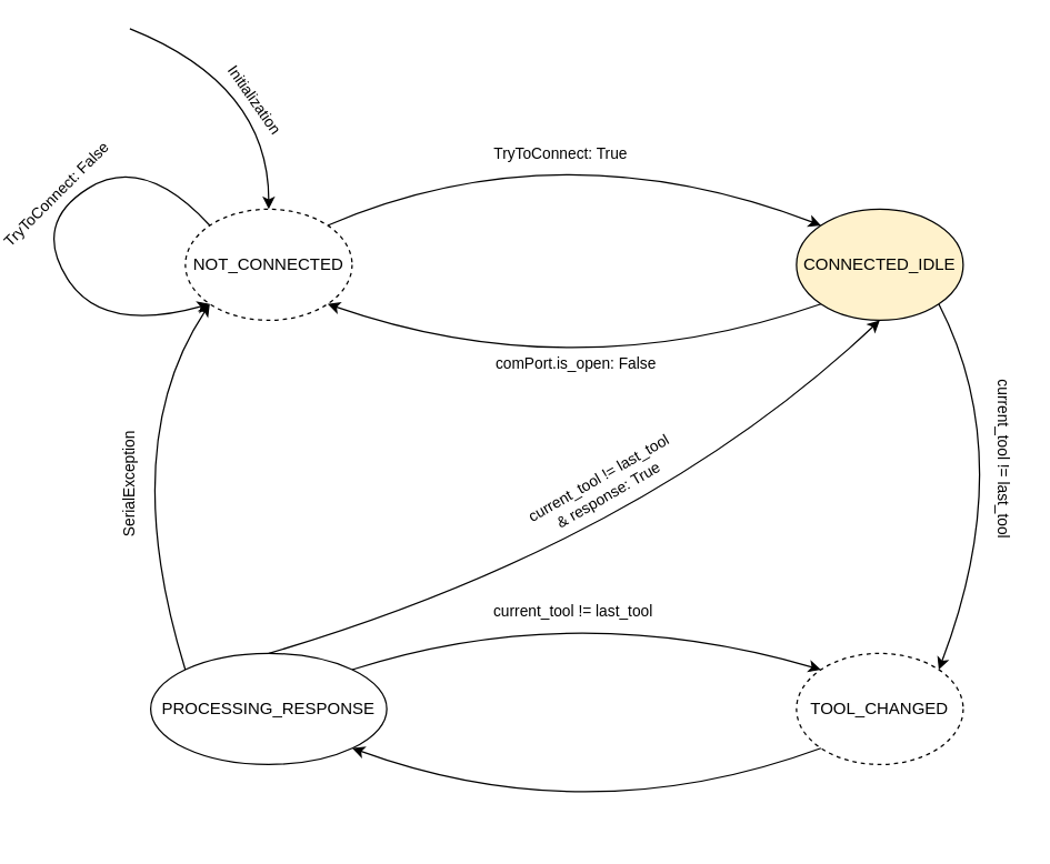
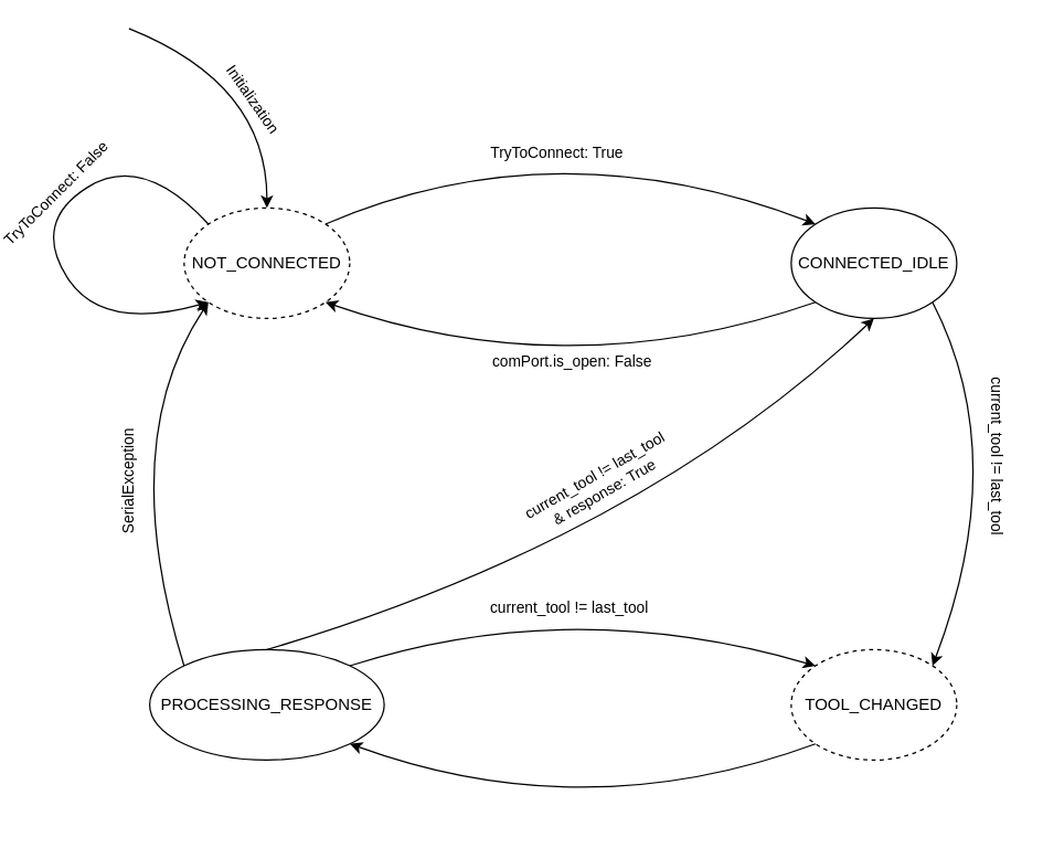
  <mxCell id="0" />
  <mxCell id="1" parent="0" />
  <mxCell id="2" value="NOT_CONNECTED" style="ellipse;whiteSpace=wrap;html=1;dashed=1;" vertex="1" parent="1"><mxGeometry x="130" y="150" width="120" height="80" as="geometry" /></mxCell>
- <mxCell id="3" value="CONNECTED_IDLE" style="ellipse;whiteSpace=wrap;html=1;fillColor=#fff2cc;" vertex="1" parent="1"><mxGeometry x="570" y="150" width="120" height="80" as="geometry" /></mxCell>
+ <mxCell id="3" value="CONNECTED_IDLE" style="ellipse;whiteSpace=wrap;html=1;" vertex="1" parent="1"><mxGeometry x="570" y="150" width="120" height="80" as="geometry" /></mxCell>
  <mxCell id="4" value="PROCESSING_RESPONSE" style="ellipse;whiteSpace=wrap;html=1;" vertex="1" parent="1"><mxGeometry x="105" y="470" width="170" height="80" as="geometry" /></mxCell>
  <mxCell id="5" value="TOOL_CHANGED" style="ellipse;whiteSpace=wrap;html=1;dashed=1;" vertex="1" parent="1"><mxGeometry x="570" y="470" width="120" height="80" as="geometry" /></mxCell>
  <mxCell id="6" value="" style="curved=1;endArrow=classic;html=1;rounded=0;exitX=1;exitY=0;exitDx=0;exitDy=0;entryX=0;entryY=0;entryDx=0;entryDy=0;" edge="1" parent="1" source="2" target="3"><mxGeometry width="50" height="50" relative="1" as="geometry"><mxPoint x="360" y="140" as="sourcePoint" /><mxPoint x="410" y="90" as="targetPoint" /><Array as="points"><mxPoint x="400" y="90" /></Array></mxGeometry></mxCell>
  <mxCell id="7" value="TryToConnect: True" style="edgeLabel;html=1;align=center;verticalAlign=middle;resizable=0;points=[];" vertex="1" connectable="0" parent="6"><mxGeometry x="-0.185" y="-33" relative="1" as="geometry"><mxPoint x="11" y="-21" as="offset" /></mxGeometry></mxCell>
  <mxCell id="8" value="" style="curved=1;endArrow=classic;html=1;rounded=0;exitX=0;exitY=1;exitDx=0;exitDy=0;entryX=1;entryY=1;entryDx=0;entryDy=0;" edge="1" parent="1" source="3" target="2"><mxGeometry width="50" height="50" relative="1" as="geometry"><mxPoint x="242" y="172" as="sourcePoint" /><mxPoint x="598" y="172" as="targetPoint" /><Array as="points"><mxPoint x="410" y="280" /></Array></mxGeometry></mxCell>
  <mxCell id="9" value="comPort.is_open: False" style="edgeLabel;html=1;align=center;verticalAlign=middle;resizable=0;points=[];" vertex="1" connectable="0" parent="8"><mxGeometry x="-0.185" y="-33" relative="1" as="geometry"><mxPoint x="-22" y="23" as="offset" /></mxGeometry></mxCell>
  <mxCell id="10" value="" style="curved=1;endArrow=classic;html=1;rounded=0;exitX=0;exitY=1;exitDx=0;exitDy=0;entryX=1;entryY=1;entryDx=0;entryDy=0;" edge="1" parent="1" source="5" target="4"><mxGeometry width="50" height="50" relative="1" as="geometry"><mxPoint x="598" y="228" as="sourcePoint" /><mxPoint x="242" y="228" as="targetPoint" /><Array as="points"><mxPoint x="420" y="600" /></Array></mxGeometry></mxCell>
  <mxCell id="11" value="" style="curved=1;endArrow=classic;html=1;rounded=0;exitX=1;exitY=0;exitDx=0;exitDy=0;entryX=0;entryY=0;entryDx=0;entryDy=0;" edge="1" parent="1" source="4" target="5"><mxGeometry width="50" height="50" relative="1" as="geometry"><mxPoint x="242" y="172" as="sourcePoint" /><mxPoint x="598" y="172" as="targetPoint" /><Array as="points"><mxPoint x="410" y="430" /></Array></mxGeometry></mxCell>
  <mxCell id="12" value="current_tool != last_tool" style="edgeLabel;html=1;align=center;verticalAlign=middle;resizable=0;points=[];" vertex="1" connectable="0" parent="11"><mxGeometry x="-0.185" y="-33" relative="1" as="geometry"><mxPoint x="11" y="-29" as="offset" /></mxGeometry></mxCell>
  <mxCell id="13" value="" style="curved=1;endArrow=classic;html=1;rounded=0;exitX=1;exitY=1;exitDx=0;exitDy=0;entryX=1;entryY=0;entryDx=0;entryDy=0;" edge="1" parent="1" source="3" target="5"><mxGeometry width="50" height="50" relative="1" as="geometry"><mxPoint x="470" y="362" as="sourcePoint" /><mxPoint x="808" y="362" as="targetPoint" /><Array as="points"><mxPoint x="730" y="330" /></Array></mxGeometry></mxCell>
  <mxCell id="14" value="current_tool != last_tool" style="edgeLabel;html=1;align=center;verticalAlign=middle;resizable=0;points=[];rotation=90;" vertex="1" connectable="0" parent="13"><mxGeometry x="-0.185" y="-33" relative="1" as="geometry"><mxPoint x="23" y="-8" as="offset" /></mxGeometry></mxCell>
  <mxCell id="15" value="" style="curved=1;endArrow=classic;html=1;rounded=0;exitX=0;exitY=0;exitDx=0;exitDy=0;entryX=0;entryY=1;entryDx=0;entryDy=0;" edge="1" parent="1" source="4" target="2"><mxGeometry width="50" height="50" relative="1" as="geometry"><mxPoint x="242" y="172" as="sourcePoint" /><mxPoint x="598" y="172" as="targetPoint" /><Array as="points"><mxPoint x="80" y="320" /></Array></mxGeometry></mxCell>
  <mxCell id="16" value="SerialException" style="edgeLabel;html=1;align=center;verticalAlign=middle;resizable=0;points=[];rotation=-90;" vertex="1" connectable="0" parent="15"><mxGeometry x="-0.185" y="-33" relative="1" as="geometry"><mxPoint x="-37" y="-9" as="offset" /></mxGeometry></mxCell>
  <mxCell id="17" value="" style="curved=1;endArrow=classic;html=1;rounded=0;exitX=0;exitY=0;exitDx=0;exitDy=0;entryX=0;entryY=1;entryDx=0;entryDy=0;" edge="1" parent="1" source="2" target="2"><mxGeometry width="50" height="50" relative="1" as="geometry"><mxPoint x="242" y="172" as="sourcePoint" /><mxPoint x="598" y="172" as="targetPoint" /><Array as="points"><mxPoint x="100" y="110" /><mxPoint x="20" y="160" /><mxPoint x="70" y="240" /></Array></mxGeometry></mxCell>
  <mxCell id="18" value="TryToConnect: False" style="edgeLabel;html=1;align=center;verticalAlign=middle;resizable=0;points=[];rotation=-45;" vertex="1" connectable="0" parent="17"><mxGeometry x="-0.185" y="-33" relative="1" as="geometry"><mxPoint x="11" y="22" as="offset" /></mxGeometry></mxCell>
  <mxCell id="19" value="" style="curved=1;endArrow=classic;html=1;rounded=0;exitX=0.5;exitY=0;exitDx=0;exitDy=0;entryX=0.5;entryY=1;entryDx=0;entryDy=0;" edge="1" parent="1" source="4" target="3"><mxGeometry width="50" height="50" relative="1" as="geometry"><mxPoint x="260" y="492" as="sourcePoint" /><mxPoint x="598" y="492" as="targetPoint" /><Array as="points"><mxPoint x="460" y="390" /></Array></mxGeometry></mxCell>
  <mxCell id="20" value="current_tool != last_tool&lt;br&gt;&amp;amp; response: True" style="edgeLabel;html=1;align=center;verticalAlign=middle;resizable=0;points=[];rotation=-30;" vertex="1" connectable="0" parent="19"><mxGeometry x="-0.185" y="-33" relative="1" as="geometry"><mxPoint x="30" y="-92" as="offset" /></mxGeometry></mxCell>
  <mxCell id="21" value="" style="curved=1;endArrow=classic;html=1;rounded=0;entryX=0.5;entryY=0;entryDx=0;entryDy=0;" edge="1" parent="1" target="2"><mxGeometry width="50" height="50" relative="1" as="geometry"><mxPoint x="90" y="20" as="sourcePoint" /><mxPoint x="260" y="548" as="targetPoint" /><Array as="points"><mxPoint x="190" y="60" /></Array></mxGeometry></mxCell>
  <mxCell id="22" value="Initialization" style="edgeLabel;html=1;align=center;verticalAlign=middle;resizable=0;points=[];rotation=55;" vertex="1" connectable="0" parent="21"><mxGeometry x="0.363" y="-17" relative="1" as="geometry"><mxPoint x="7" y="-17" as="offset" /></mxGeometry></mxCell>
